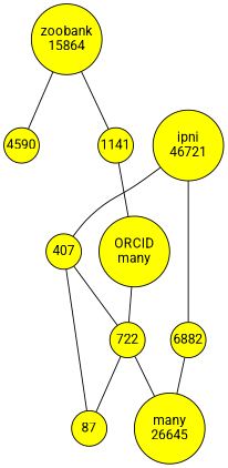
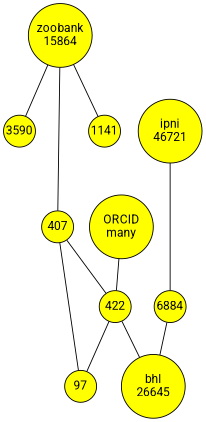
  graph {
    fontname=Roboto
    node [fillcolor=yellow fixedsize=true fontname=Roboto shape=circle style=filled]
    edge [fontname=Roboto]
    n1 [label="ipni\n46721" width=1]
-   n2 [label=6882 width=0.5]
+   n2 [label=6884 width=0.5]
    n3 [label=407 width=0.5]
-   n4 [label="many\n26645" width=1]
-   n5 [label=87 width=0.5]
-   n6 [label=722 width=0.5]
+   n4 [label="bhl\n26645" width=1]
+   n5 [label=97 width=0.5]
+   n6 [label=422 width=0.5]
    n7 [label="zoobank\n15864" width=1]
-   n8 [label=4590 width=0.5]
+   n8 [label=3590 width=0.5]
    n9 [label=1141 width=0.5]
    n10 [label="ORCID\nmany" width=1]
    n1 -- n2
-   n1 -- n3
+   n7 -- n3
    n2 -- n4
    n3 -- n5
    n3 -- n6
    n6 -- n4
    n6 -- n5
    n7 -- n8
    n7 -- n9
-   n9 -- n10
    n10 -- n6
  }
